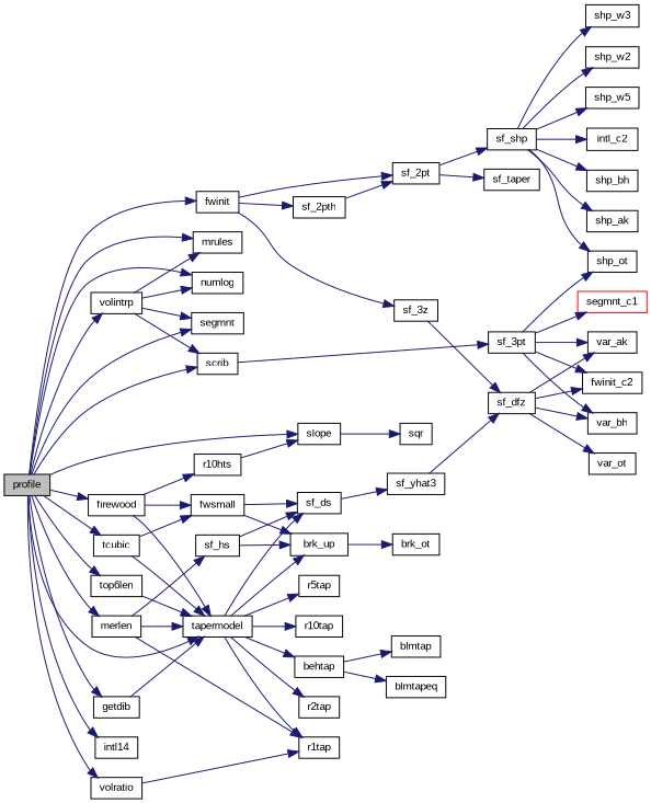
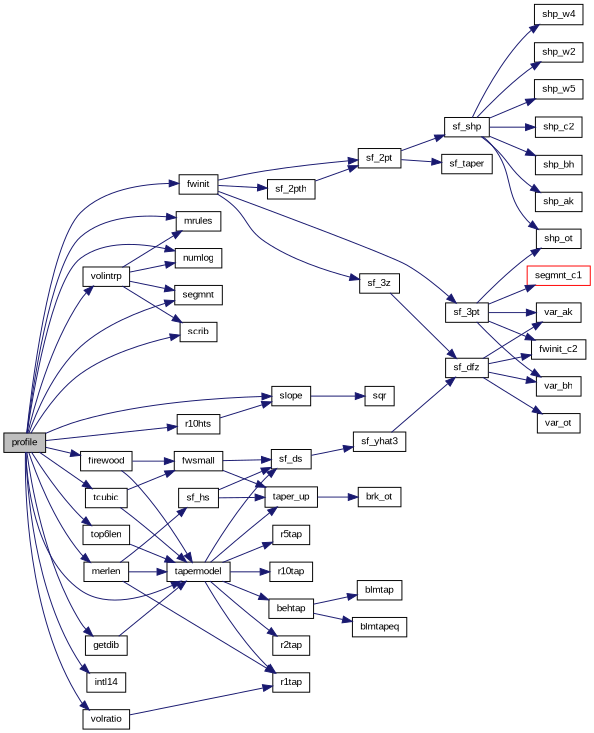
  digraph {
    fontname="Liberation Sans"
    rankdir=LR
    node [color=black fillcolor=white fontname="Liberation Sans" fontsize=10 shape=record style=filled]
    edge [color=midnightblue fontname="Liberation Sans" fontsize=10 labelfontname=Helvetica labelfontsize=10 style=solid]
    n1 [fillcolor=grey75 fontcolor=black height=0.2 label=profile width=0.4]
    n2 [height=0.2 label=mrules width=0.4]
    n3 [height=0.2 label=fwinit width=0.4]
    n4 [height=0.2 label=volintrp width=0.4]
    n5 [height=0.2 label=numlog width=0.4]
    n6 [height=0.2 label=segmnt width=0.4]
    n7 [height=0.2 label=scrib width=0.4]
    n8 [height=0.2 label=r10hts width=0.4]
    n9 [height=0.2 label=slope width=0.4]
    n10 [height=0.2 label=top6len width=0.4]
    n11 [height=0.2 label=tapermodel width=0.4]
    n12 [height=0.2 label=tcubic width=0.4]
    n13 [height=0.2 label=merlen width=0.4]
    n14 [height=0.2 label=firewood width=0.4]
    n15 [height=0.2 label=getdib width=0.4]
    n16 [height=0.2 label=intl14 width=0.4]
    n17 [height=0.2 label=volratio width=0.4]
    n18 [height=0.2 label=sf_2pth width=0.4]
    n19 [height=0.2 label=sf_2pt width=0.4]
    n20 [height=0.2 label=sf_3z width=0.4]
    n21 [height=0.2 label=sf_3pt width=0.4]
    n22 [height=0.2 label=sqr width=0.4]
    n23 [height=0.2 label=sf_ds width=0.4]
-   n24 [height=0.2 label=brk_up width=0.4]
+   n24 [height=0.2 label=taper_up width=0.4]
    n25 [height=0.2 label=r2tap width=0.4]
    n26 [height=0.2 label=r5tap width=0.4]
    n27 [height=0.2 label=r10tap width=0.4]
    n28 [height=0.2 label=r1tap width=0.4]
    n29 [height=0.2 label=behtap width=0.4]
    n30 [height=0.2 label=fwsmall width=0.4]
    n31 [height=0.2 label=sf_hs width=0.4]
    n32 [height=0.2 label=sf_shp width=0.4]
    n33 [height=0.2 label=sf_taper width=0.4]
    n34 [height=0.2 label=sf_dfz width=0.4]
    n35 [height=0.2 label=shp_ot width=0.4]
    n36 [height=0.2 label=fwinit_c2 width=0.4]
    n37 [height=0.2 label=var_bh width=0.4]
    n38 [height=0.2 label=var_ak width=0.4]
    n39 [color=red height=0.2 label=segmnt_c1 width=0.4]
-   n40 [height=0.2 label=shp_w3 width=0.4]
+   n40 [height=0.2 label=shp_w4 width=0.4]
    n41 [height=0.2 label=shp_w2 width=0.4]
    n42 [height=0.2 label=shp_w5 width=0.4]
-   n43 [height=0.2 label=intl_c2 width=0.4]
+   n43 [height=0.2 label=shp_c2 width=0.4]
    n44 [height=0.2 label=shp_bh width=0.4]
    n45 [height=0.2 label=shp_ak width=0.4]
    n46 [height=0.2 label=var_ot width=0.4]
    n47 [height=0.2 label=sf_yhat3 width=0.4]
    n48 [height=0.2 label=brk_ot width=0.4]
    n49 [height=0.2 label=blmtapeq width=0.4]
    n50 [height=0.2 label=blmtap width=0.4]
    n1 -> n2
    n1 -> n3
    n1 -> n4
    n1 -> n5
    n1 -> n6
    n1 -> n7
-   n14 -> n8
+   n1 -> n8
    n1 -> n9
    n1 -> n10
    n1 -> n11
    n1 -> n12
    n1 -> n13
    n1 -> n14
    n1 -> n15
    n1 -> n16
    n1 -> n17
    n3 -> n18
    n3 -> n19
    n3 -> n20
-   n7 -> n21
+   n3 -> n21
    n4 -> n2
    n4 -> n5
    n4 -> n6
    n4 -> n7
    n8 -> n9
    n9 -> n22
    n10 -> n11
    n11 -> n23
    n11 -> n24
    n11 -> n25
    n11 -> n26
    n11 -> n27
    n11 -> n28
    n11 -> n29
    n12 -> n11
    n12 -> n30
    n13 -> n11
    n13 -> n28
    n13 -> n31
    n14 -> n11
    n14 -> n30
    n15 -> n11
    n17 -> n28
    n18 -> n19
    n19 -> n32
    n19 -> n33
    n20 -> n34
    n21 -> n35
    n21 -> n36
    n21 -> n37
    n21 -> n38
    n21 -> n39
    n23 -> n47
    n24 -> n48
    n29 -> n49
    n29 -> n50
    n30 -> n23
    n30 -> n24
    n31 -> n23
    n31 -> n24
    n32 -> n35
    n32 -> n40
    n32 -> n41
    n32 -> n42
    n32 -> n43
    n32 -> n44
    n32 -> n45
    n34 -> n36
    n34 -> n37
    n34 -> n38
    n34 -> n46
    n47 -> n34
  }
